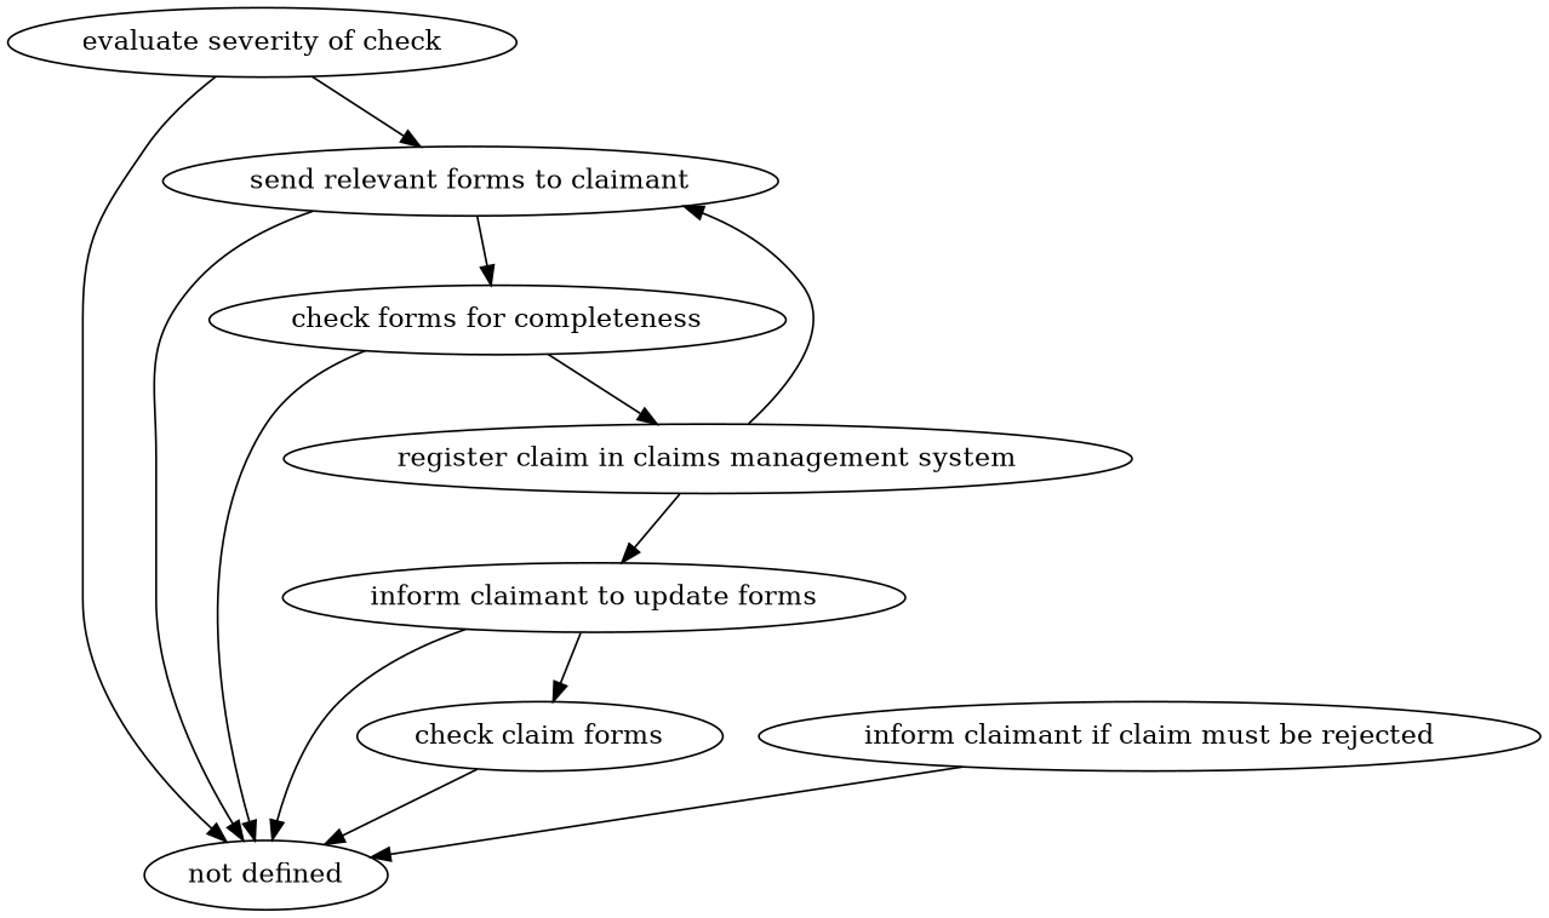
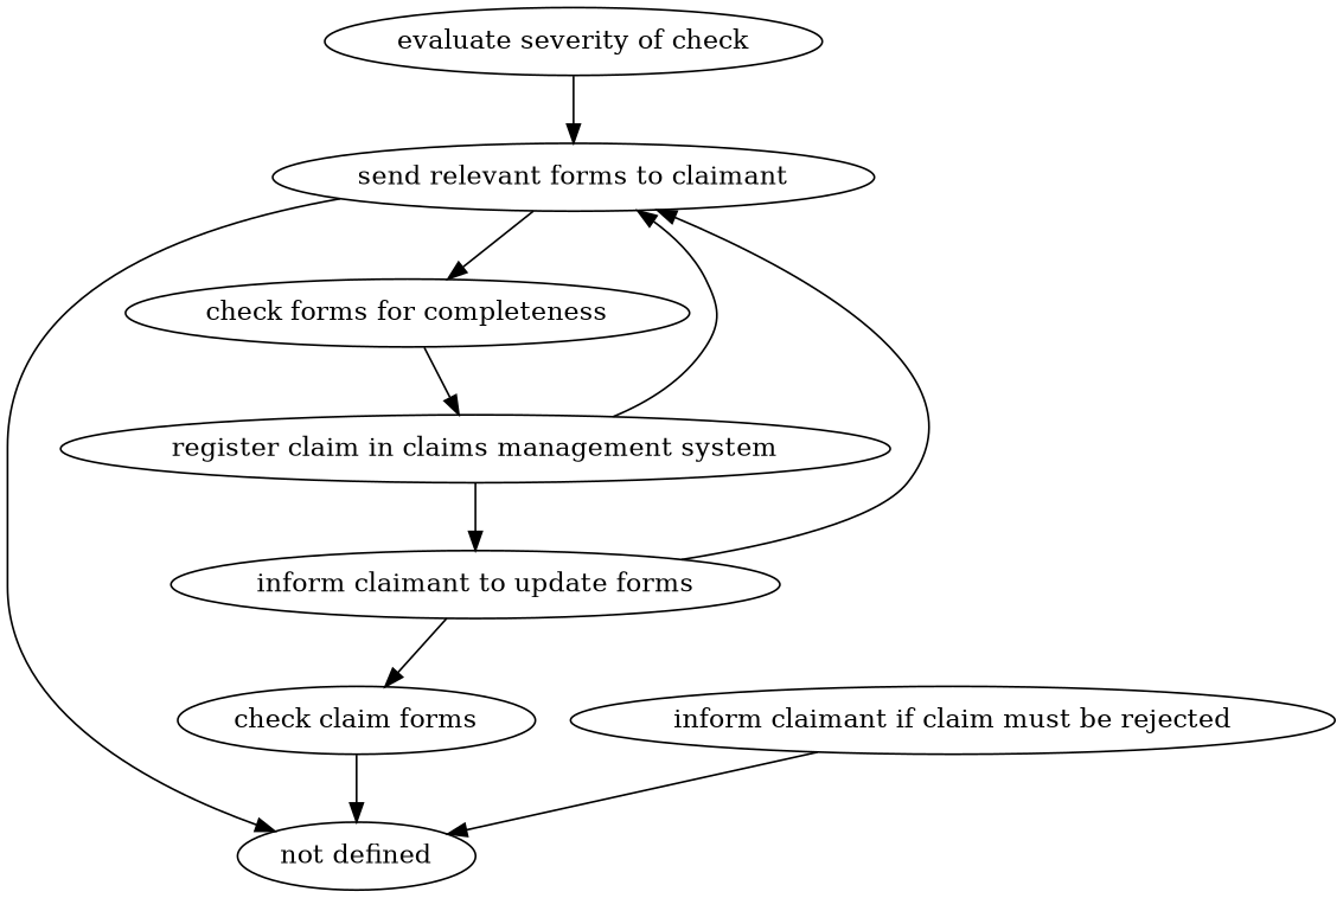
  strict digraph {
    edge [attrs="{'type': 'actor performer', 'label': 'actor performer'}"]
    n1 [attrs="{'type': 'Activity', 'label': 'evaluate severity of claim'}" label="evaluate severity of check"]
    "not defined" [attrs="{'type': 'Actor', 'label': 'not defined'}"]
    "send relevant forms to claimant" [attrs="{'type': 'Activity', 'label': 'send relevant forms to claimant'}"]
    "check forms for completeness" [attrs="{'type': 'Activity', 'label': 'check forms for completeness'}"]
    "inform claimant if claim must be rejected" [attrs="{'type': 'Activity', 'label': 'inform claimant if claim must be rejected'}"]
    "register claim in claims management system" [attrs="{'type': 'Activity', 'label': 'register claim in claims management system'}"]
    "inform claimant to update forms" [attrs="{'type': 'Activity', 'label': 'inform claimant to update forms'}"]
    n8 [attrs="{'type': 'Activity', 'label': 'check updated forms'}" label="check claim forms"]
-   n1 -> "not defined"
    n1 -> "send relevant forms to claimant" [attrs="{'type': 'flow', 'label': 'flow'}"]
    "send relevant forms to claimant" -> "not defined"
    "send relevant forms to claimant" -> "check forms for completeness" [attrs="{'type': 'flow', 'label': 'flow'}"]
-   "check forms for completeness" -> "not defined"
    "check forms for completeness" -> "register claim in claims management system" [attrs="{'type': 'flow', 'label': 'flow'}"]
    "inform claimant if claim must be rejected" -> "not defined"
    "register claim in claims management system" -> "send relevant forms to claimant"
    "register claim in claims management system" -> "inform claimant to update forms" [attrs="{'type': 'flow', 'label': 'flow'}"]
-   "inform claimant to update forms" -> "not defined"
+   "inform claimant to update forms" -> "send relevant forms to claimant"
    "inform claimant to update forms" -> n8 [attrs="{'type': 'flow', 'label': 'flow'}"]
    n8 -> "not defined"
  }
